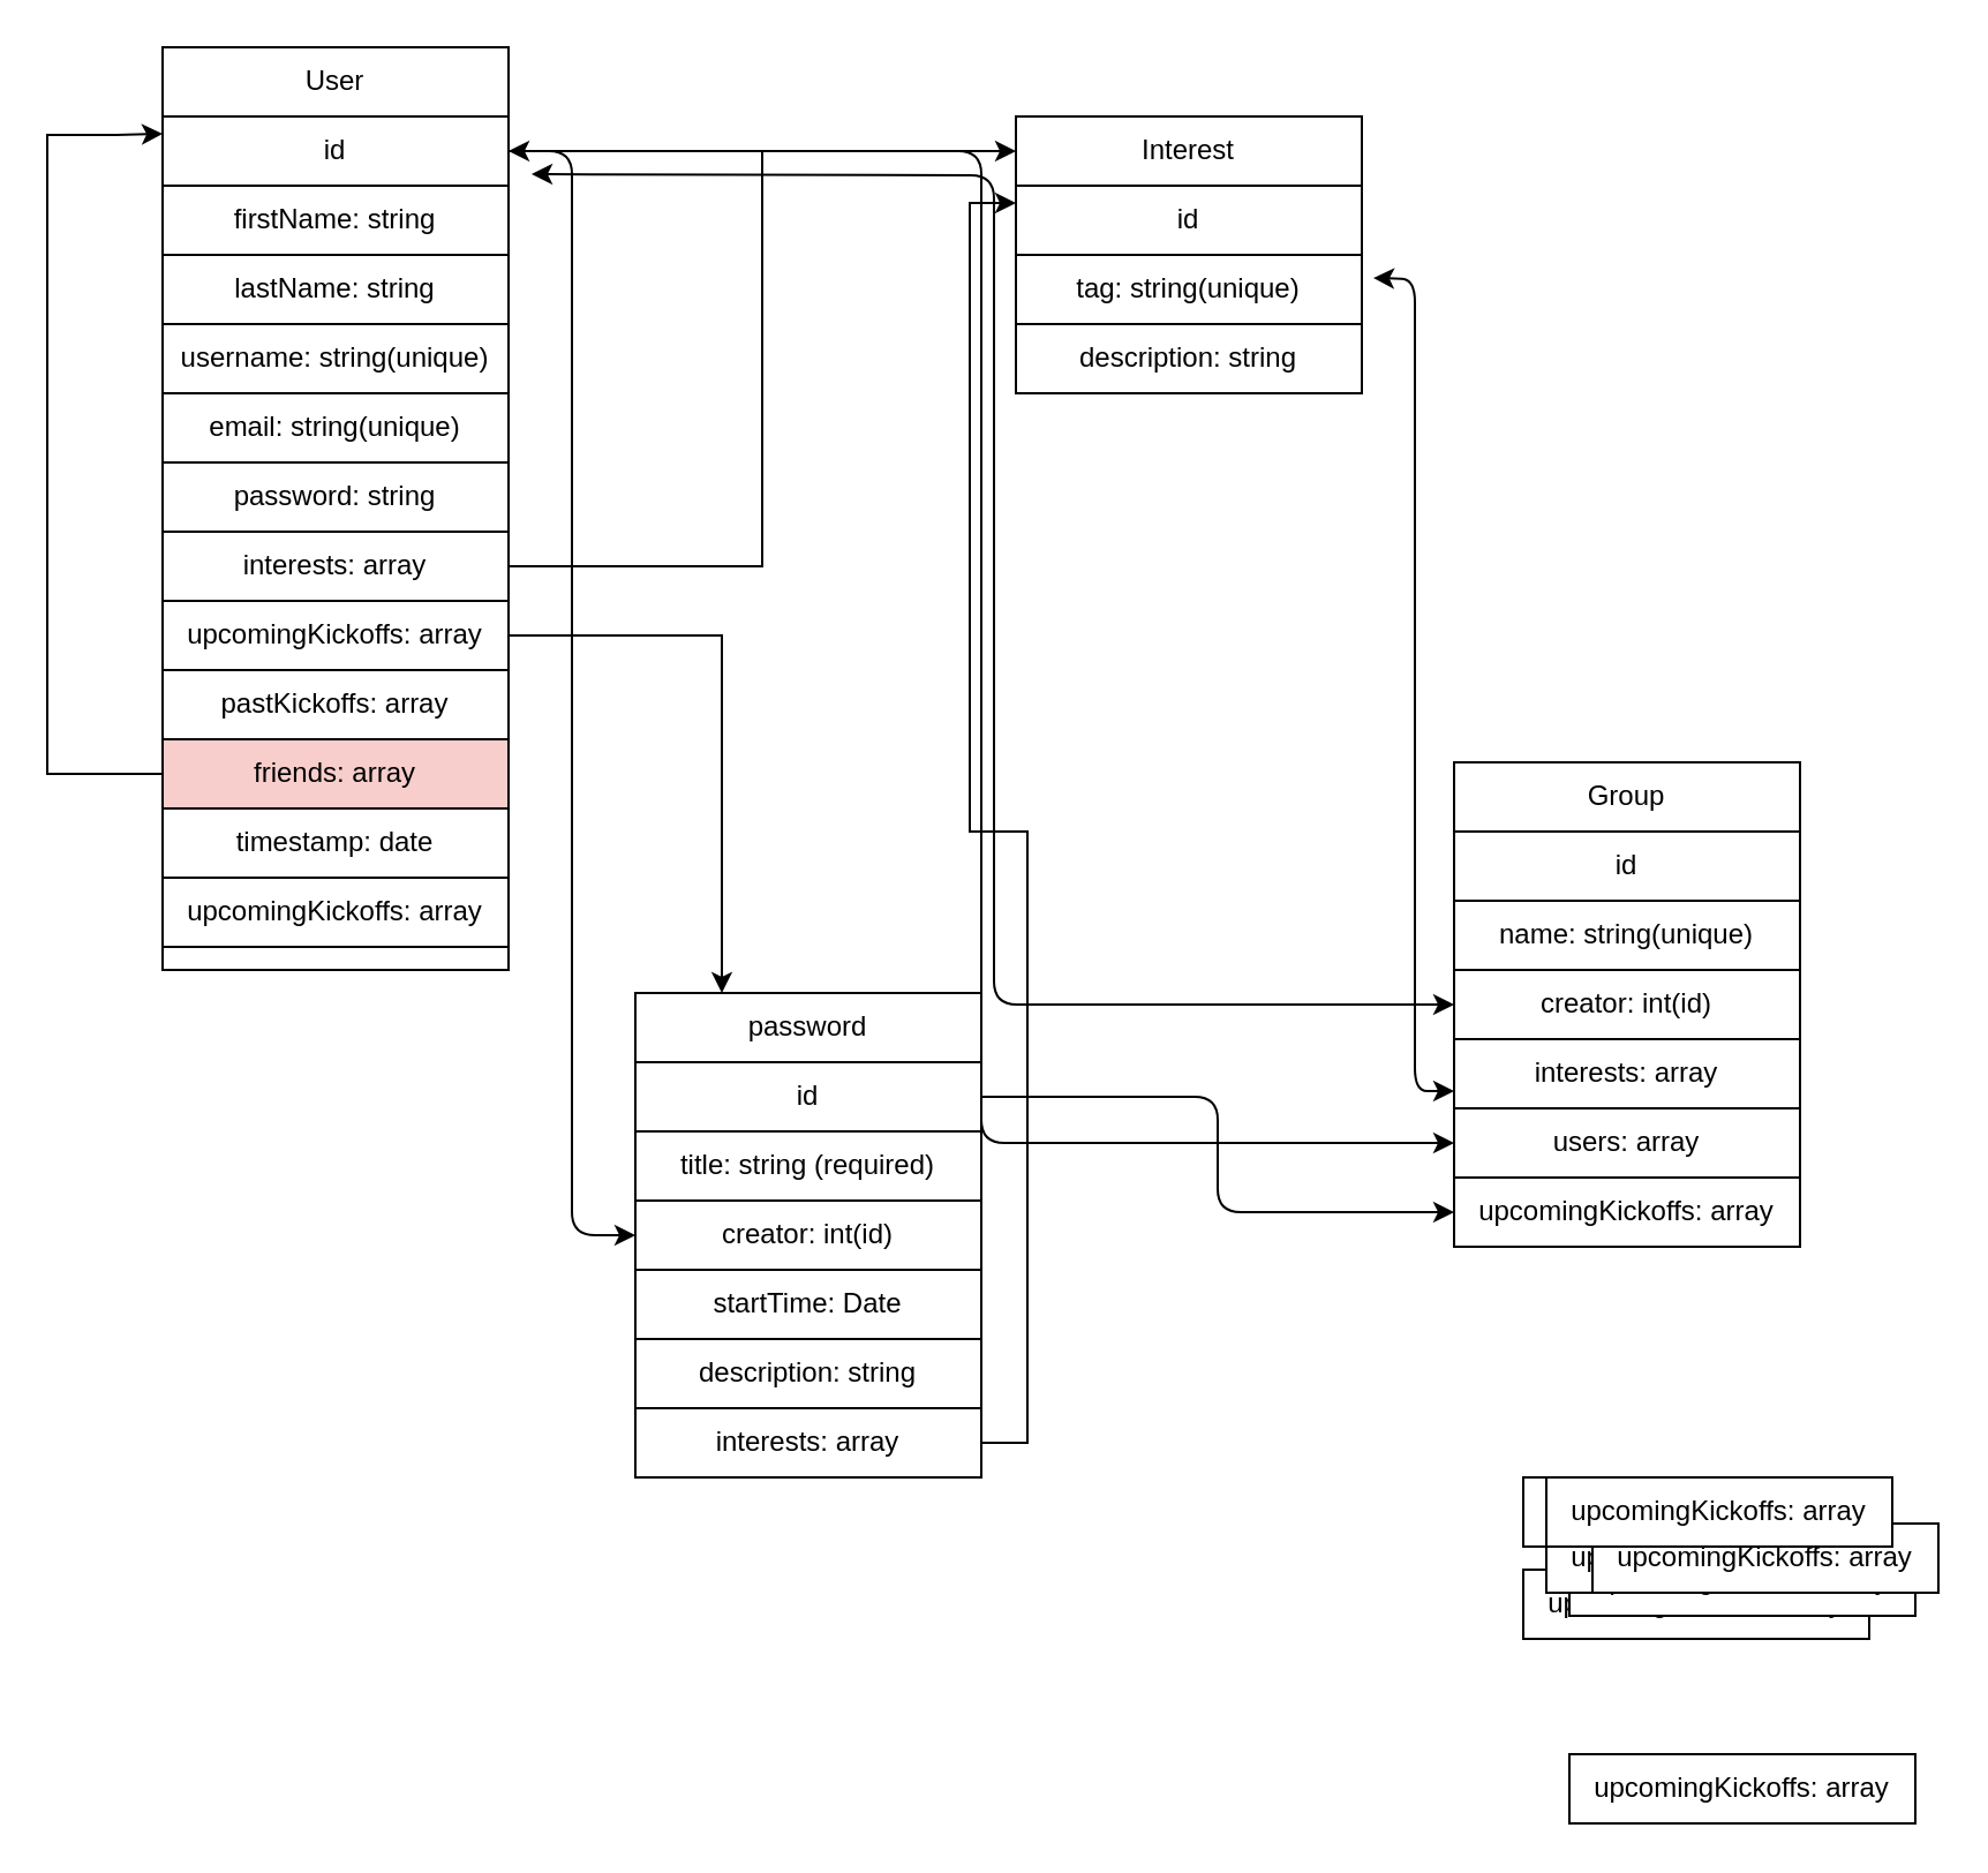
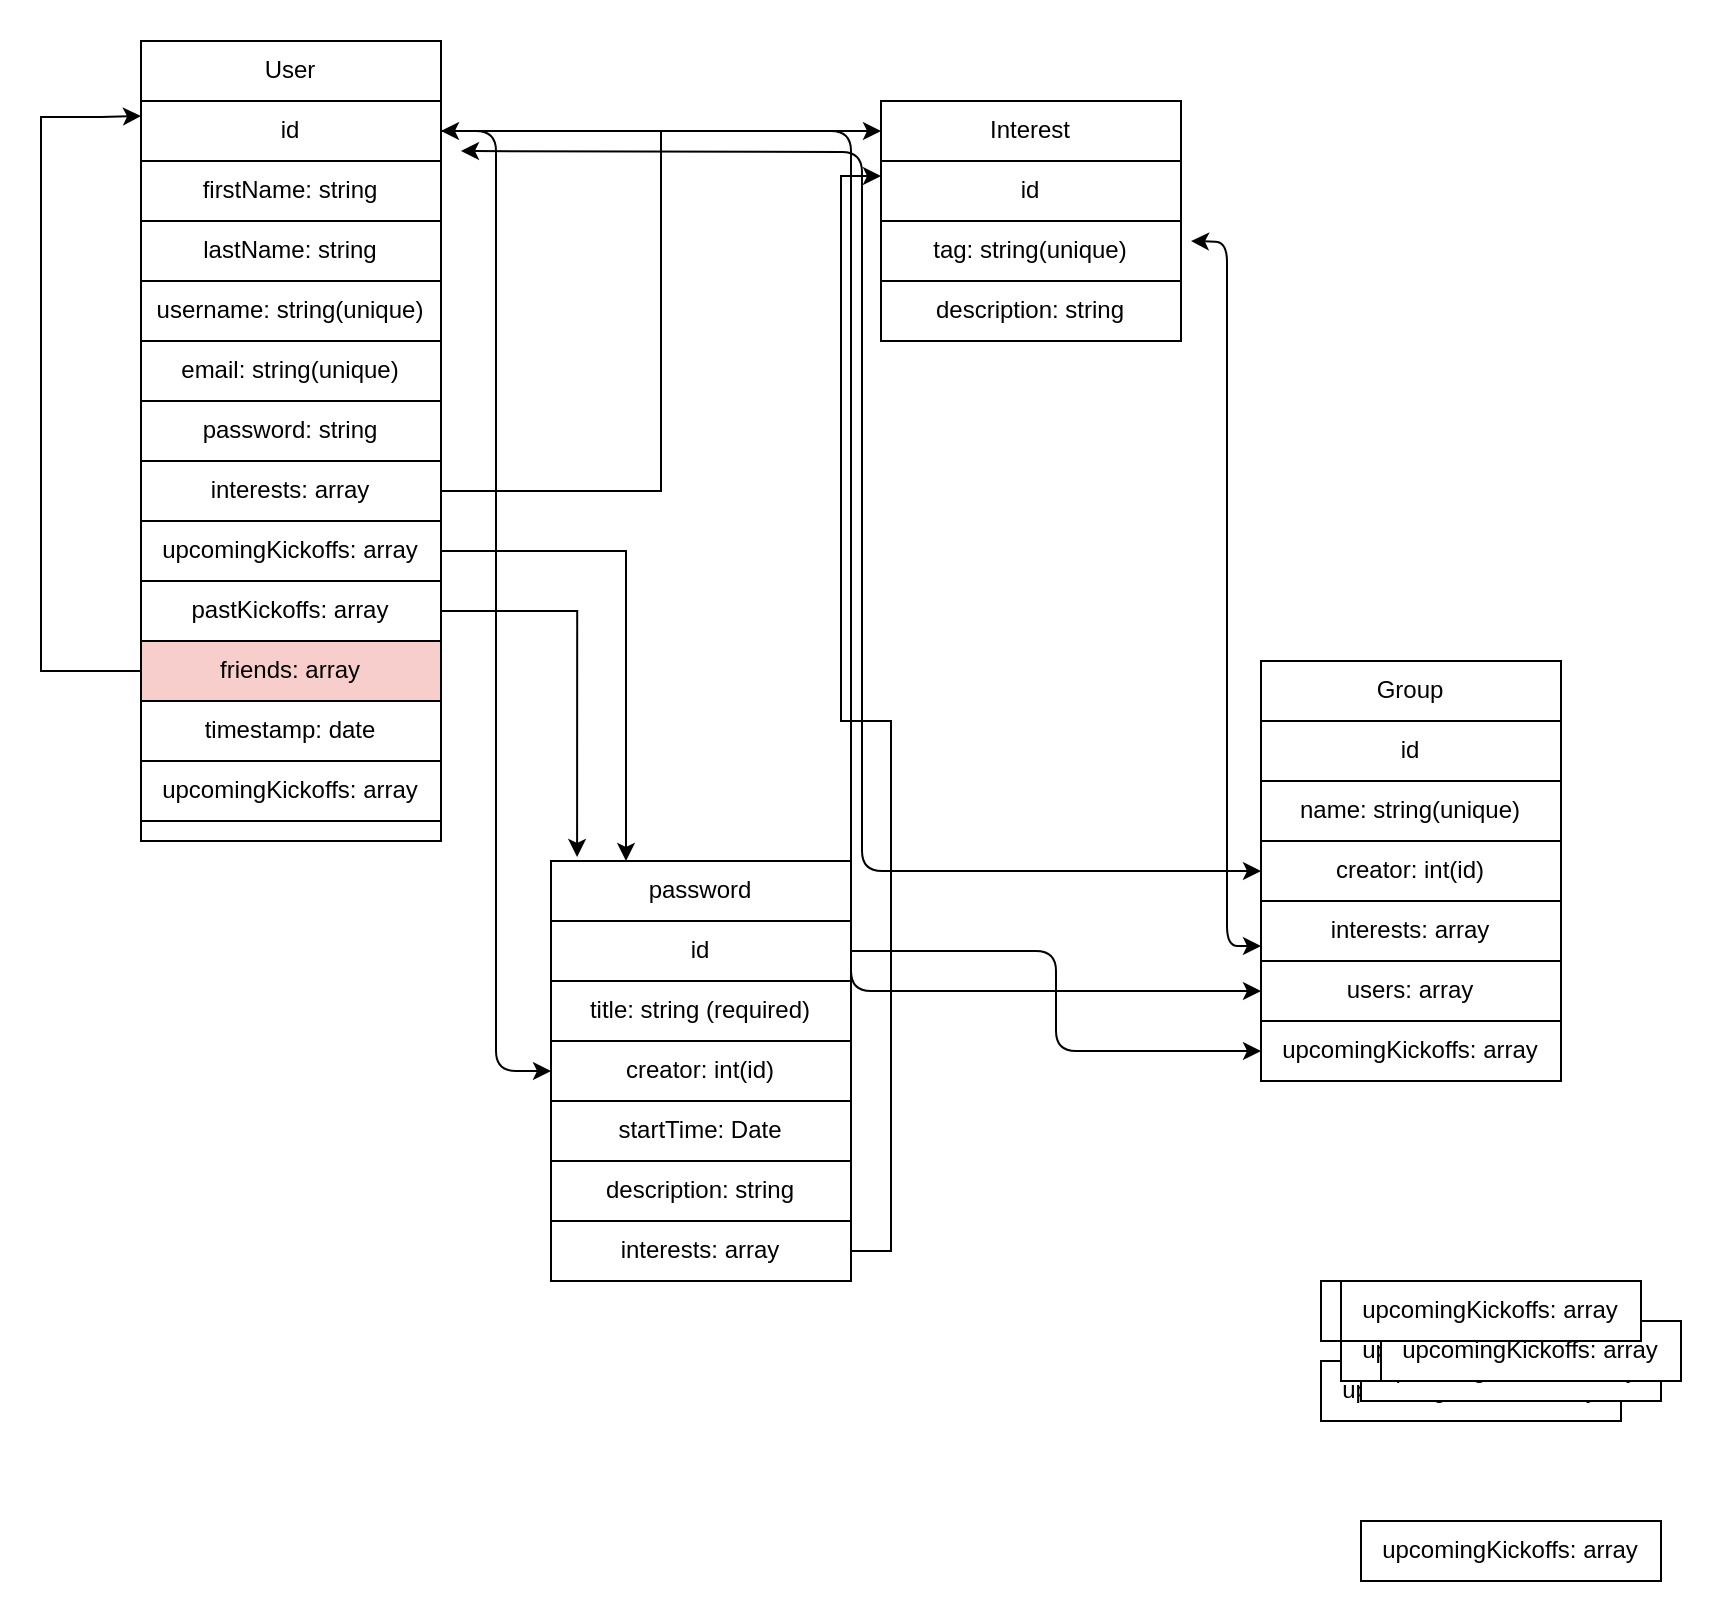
  <mxCell id="0" />
  <mxCell id="1" parent="0" />
  <mxCell id="2" value="" style="rounded=0;whiteSpace=wrap;html=1;" parent="1" vertex="1"><mxGeometry x="70" y="20" width="150" height="400" as="geometry" /></mxCell>
  <mxCell id="3" value="User" style="rounded=0;whiteSpace=wrap;html=1;" parent="1" vertex="1"><mxGeometry x="70" y="20" width="150" height="30" as="geometry" /></mxCell>
  <mxCell id="4" value="" style="rounded=0;whiteSpace=wrap;html=1;" parent="1" vertex="1"><mxGeometry x="275" y="430" width="150" height="210" as="geometry" /></mxCell>
  <mxCell id="5" value="password" style="rounded=0;whiteSpace=wrap;html=1;" parent="1" vertex="1"><mxGeometry x="275" y="430" width="150" height="30" as="geometry" /></mxCell>
  <mxCell id="6" value="" style="rounded=0;whiteSpace=wrap;html=1;" parent="1" vertex="1"><mxGeometry x="440" y="50" width="150" height="120" as="geometry" /></mxCell>
  <mxCell id="7" value="Interest" style="rounded=0;whiteSpace=wrap;html=1;" parent="1" vertex="1"><mxGeometry x="440" y="50" width="150" height="30" as="geometry" /></mxCell>
  <mxCell id="8" value="" style="rounded=0;whiteSpace=wrap;html=1;" parent="1" vertex="1"><mxGeometry x="630" y="330" width="150" height="210" as="geometry" /></mxCell>
  <mxCell id="9" value="Group" style="rounded=0;whiteSpace=wrap;html=1;" parent="1" vertex="1"><mxGeometry x="630" y="330" width="150" height="30" as="geometry" /></mxCell>
  <mxCell id="10" value="firstName: string" style="rounded=0;whiteSpace=wrap;html=1;" parent="1" vertex="1"><mxGeometry x="70" y="80" width="150" height="30" as="geometry" /></mxCell>
  <mxCell id="11" value="email: string(unique)" style="rounded=0;whiteSpace=wrap;html=1;" parent="1" vertex="1"><mxGeometry x="70" y="170" width="150" height="30" as="geometry" /></mxCell>
  <mxCell id="12" value="username: string(unique)" style="rounded=0;whiteSpace=wrap;html=1;" parent="1" vertex="1"><mxGeometry x="70" y="140" width="150" height="30" as="geometry" /></mxCell>
  <mxCell id="13" value="lastName: string" style="rounded=0;whiteSpace=wrap;html=1;" parent="1" vertex="1"><mxGeometry x="70" y="110" width="150" height="30" as="geometry" /></mxCell>
  <mxCell id="14" style="edgeStyle=orthogonalEdgeStyle;rounded=0;orthogonalLoop=1;jettySize=auto;html=1;entryX=0;entryY=0.5;entryDx=0;entryDy=0;" parent="1" source="15" target="7" edge="1"><mxGeometry relative="1" as="geometry" /></mxCell>
  <mxCell id="15" value="interests: array" style="rounded=0;whiteSpace=wrap;html=1;" parent="1" vertex="1"><mxGeometry x="70" y="230" width="150" height="30" as="geometry" /></mxCell>
  <mxCell id="16" value="password: string" style="rounded=0;whiteSpace=wrap;html=1;" parent="1" vertex="1"><mxGeometry x="70" y="200" width="150" height="30" as="geometry" /></mxCell>
  <mxCell id="17" value="startTime: Date" style="rounded=0;whiteSpace=wrap;html=1;" parent="1" vertex="1"><mxGeometry x="275" y="550" width="150" height="30" as="geometry" /></mxCell>
  <mxCell id="18" value="id" style="rounded=0;whiteSpace=wrap;html=1;" parent="1" vertex="1"><mxGeometry x="275" y="460" width="150" height="30" as="geometry" /></mxCell>
  <mxCell id="19" value="id" style="rounded=0;whiteSpace=wrap;html=1;" parent="1" vertex="1"><mxGeometry x="70" y="50" width="150" height="30" as="geometry" /></mxCell>
  <mxCell id="20" value="description: string" style="rounded=0;whiteSpace=wrap;html=1;" parent="1" vertex="1"><mxGeometry x="440" y="140" width="150" height="30" as="geometry" /></mxCell>
  <mxCell id="21" value="tag: string(unique)" style="rounded=0;whiteSpace=wrap;html=1;" parent="1" vertex="1"><mxGeometry x="440" y="110" width="150" height="30" as="geometry" /></mxCell>
  <mxCell id="22" value="id" style="rounded=0;whiteSpace=wrap;html=1;" parent="1" vertex="1"><mxGeometry x="440" y="80" width="150" height="30" as="geometry" /></mxCell>
  <mxCell id="23" value="timestamp: date" style="rounded=0;whiteSpace=wrap;html=1;" parent="1" vertex="1"><mxGeometry x="70" y="350" width="150" height="30" as="geometry" /></mxCell>
  <mxCell id="24" style="edgeStyle=orthogonalEdgeStyle;rounded=0;orthogonalLoop=1;jettySize=auto;html=1;entryX=0;entryY=0.25;entryDx=0;entryDy=0;" parent="1" source="25" target="19" edge="1"><mxGeometry relative="1" as="geometry"><Array as="points"><mxPoint x="20" y="335" /><mxPoint x="20" y="58" /><mxPoint x="50" y="58" /></Array></mxGeometry></mxCell>
  <mxCell id="25" value="friends: array" style="rounded=0;whiteSpace=wrap;html=1;fillColor=#f8cecc;" parent="1" vertex="1"><mxGeometry x="70" y="320" width="150" height="30" as="geometry" /></mxCell>
+ <mxCell id="26" style="edgeStyle=orthogonalEdgeStyle;rounded=0;orthogonalLoop=1;jettySize=auto;html=1;exitX=1;exitY=0.5;exitDx=0;exitDy=0;entryX=0.087;entryY=-0.067;entryDx=0;entryDy=0;entryPerimeter=0;" parent="1" source="27" target="5" edge="1"><mxGeometry relative="1" as="geometry" /></mxCell>
  <mxCell id="27" value="pastKickoffs: array" style="rounded=0;whiteSpace=wrap;html=1;" parent="1" vertex="1"><mxGeometry x="70" y="290" width="150" height="30" as="geometry" /></mxCell>
  <mxCell id="28" style="edgeStyle=orthogonalEdgeStyle;rounded=0;orthogonalLoop=1;jettySize=auto;html=1;exitX=1;exitY=0.5;exitDx=0;exitDy=0;entryX=0.25;entryY=0;entryDx=0;entryDy=0;" parent="1" source="29" target="5" edge="1"><mxGeometry relative="1" as="geometry" /></mxCell>
  <mxCell id="29" value="upcomingKickoffs: array" style="rounded=0;whiteSpace=wrap;html=1;" parent="1" vertex="1"><mxGeometry x="70" y="260" width="150" height="30" as="geometry" /></mxCell>
  <mxCell id="30" value="users: array" style="rounded=0;whiteSpace=wrap;html=1;" parent="1" vertex="1"><mxGeometry x="630" y="480" width="150" height="30" as="geometry" /></mxCell>
  <mxCell id="31" value="name: string(unique)" style="rounded=0;whiteSpace=wrap;html=1;" parent="1" vertex="1"><mxGeometry x="630" y="390" width="150" height="30" as="geometry" /></mxCell>
  <mxCell id="32" value="creator: int(id)" style="rounded=0;whiteSpace=wrap;html=1;" parent="1" vertex="1"><mxGeometry x="275" y="520" width="150" height="30" as="geometry" /></mxCell>
  <mxCell id="33" value="upcomingKickoffs: array" style="rounded=0;whiteSpace=wrap;html=1;" parent="1" vertex="1"><mxGeometry x="680" y="760" width="150" height="30" as="geometry" /></mxCell>
  <mxCell id="34" style="edgeStyle=orthogonalEdgeStyle;rounded=0;orthogonalLoop=1;jettySize=auto;html=1;entryX=0;entryY=0.25;entryDx=0;entryDy=0;" parent="1" source="35" target="22" edge="1"><mxGeometry relative="1" as="geometry" /></mxCell>
  <mxCell id="35" value="interests: array" style="rounded=0;whiteSpace=wrap;html=1;" parent="1" vertex="1"><mxGeometry x="275" y="610" width="150" height="30" as="geometry" /></mxCell>
  <mxCell id="36" value="description: string" style="rounded=0;whiteSpace=wrap;html=1;" parent="1" vertex="1"><mxGeometry x="275" y="580" width="150" height="30" as="geometry" /></mxCell>
  <mxCell id="37" value="id" style="rounded=0;whiteSpace=wrap;html=1;" vertex="1" parent="1"><mxGeometry x="630" y="360" width="150" height="30" as="geometry" /></mxCell>
  <mxCell id="38" value="upcomingKickoffs: array" style="rounded=0;whiteSpace=wrap;html=1;" vertex="1" parent="1"><mxGeometry x="630" y="510" width="150" height="30" as="geometry" /></mxCell>
  <mxCell id="39" value="interests: array" style="rounded=0;whiteSpace=wrap;html=1;" vertex="1" parent="1"><mxGeometry x="630" y="450" width="150" height="30" as="geometry" /></mxCell>
  <mxCell id="40" value="" style="endArrow=classic;startArrow=classic;html=1;entryX=0;entryY=0.75;entryDx=0;entryDy=0;edgeStyle=orthogonalEdgeStyle;" edge="1" parent="1" target="39"><mxGeometry width="50" height="50" relative="1" as="geometry"><mxPoint x="595" y="120" as="sourcePoint" /><mxPoint x="640" y="270" as="targetPoint" /></mxGeometry></mxCell>
  <mxCell id="41" value="" style="endArrow=classic;startArrow=classic;html=1;entryX=0;entryY=0.5;entryDx=0;entryDy=0;edgeStyle=orthogonalEdgeStyle;exitX=1;exitY=0.5;exitDx=0;exitDy=0;" edge="1" parent="1" source="19" target="30"><mxGeometry width="50" height="50" relative="1" as="geometry"><mxPoint x="420" y="230" as="sourcePoint" /><mxPoint x="640" y="300" as="targetPoint" /></mxGeometry></mxCell>
  <mxCell id="42" value="" style="endArrow=classic;html=1;exitX=1;exitY=0.5;exitDx=0;exitDy=0;entryX=0;entryY=0.5;entryDx=0;entryDy=0;edgeStyle=orthogonalEdgeStyle;" edge="1" parent="1" source="18" target="38"><mxGeometry width="50" height="50" relative="1" as="geometry"><mxPoint x="590" y="400" as="sourcePoint" /><mxPoint x="640" y="350" as="targetPoint" /></mxGeometry></mxCell>
  <mxCell id="43" value="upcomingKickoffs: array" style="rounded=0;whiteSpace=wrap;html=1;" vertex="1" parent="1"><mxGeometry x="660" y="680" width="150" height="30" as="geometry" /></mxCell>
  <mxCell id="44" value="upcomingKickoffs: array" style="rounded=0;whiteSpace=wrap;html=1;" vertex="1" parent="1"><mxGeometry x="660" y="680" width="150" height="30" as="geometry" /></mxCell>
  <mxCell id="45" value="upcomingKickoffs: array" style="rounded=0;whiteSpace=wrap;html=1;" vertex="1" parent="1"><mxGeometry x="680" y="670" width="150" height="30" as="geometry" /></mxCell>
  <mxCell id="46" value="upcomingKickoffs: array" style="rounded=0;whiteSpace=wrap;html=1;" vertex="1" parent="1"><mxGeometry x="670" y="660" width="150" height="30" as="geometry" /></mxCell>
  <mxCell id="47" value="upcomingKickoffs: array" style="rounded=0;whiteSpace=wrap;html=1;" vertex="1" parent="1"><mxGeometry x="690" y="660" width="150" height="30" as="geometry" /></mxCell>
  <mxCell id="48" value="creator: int(id)" style="rounded=0;whiteSpace=wrap;html=1;" vertex="1" parent="1"><mxGeometry x="630" y="420" width="150" height="30" as="geometry" /></mxCell>
  <mxCell id="49" value="upcomingKickoffs: array" style="rounded=0;whiteSpace=wrap;html=1;" vertex="1" parent="1"><mxGeometry x="660" y="640" width="150" height="30" as="geometry" /></mxCell>
  <mxCell id="50" value="upcomingKickoffs: array" style="rounded=0;whiteSpace=wrap;html=1;" vertex="1" parent="1"><mxGeometry x="70" y="380" width="150" height="30" as="geometry" /></mxCell>
  <mxCell id="51" value="upcomingKickoffs: array" style="rounded=0;whiteSpace=wrap;html=1;" vertex="1" parent="1"><mxGeometry x="670" y="640" width="150" height="30" as="geometry" /></mxCell>
  <mxCell id="52" value="title: string (required)" style="rounded=0;whiteSpace=wrap;html=1;" vertex="1" parent="1"><mxGeometry x="275" y="490" width="150" height="30" as="geometry" /></mxCell>
  <mxCell id="53" value="" style="endArrow=classic;startArrow=classic;html=1;entryX=0;entryY=0.5;entryDx=0;entryDy=0;edgeStyle=orthogonalEdgeStyle;exitX=1;exitY=0.5;exitDx=0;exitDy=0;" edge="1" parent="1" target="48"><mxGeometry width="50" height="50" relative="1" as="geometry"><mxPoint x="230" y="75" as="sourcePoint" /><mxPoint x="640" y="505" as="targetPoint" /></mxGeometry></mxCell>
  <mxCell id="54" value="" style="endArrow=classic;html=1;edgeStyle=orthogonalEdgeStyle;exitX=1;exitY=0.5;exitDx=0;exitDy=0;entryX=0;entryY=0.5;entryDx=0;entryDy=0;" edge="1" parent="1" source="19" target="32"><mxGeometry width="50" height="50" relative="1" as="geometry"><mxPoint x="180" y="210" as="sourcePoint" /><mxPoint x="240" y="330" as="targetPoint" /></mxGeometry></mxCell>
  <mxCell id="55" style="edgeStyle=orthogonalEdgeStyle;rounded=0;orthogonalLoop=1;jettySize=auto;html=1;exitX=0.5;exitY=1;exitDx=0;exitDy=0;" edge="1" parent="1" source="50" target="50"><mxGeometry relative="1" as="geometry" /></mxCell>
